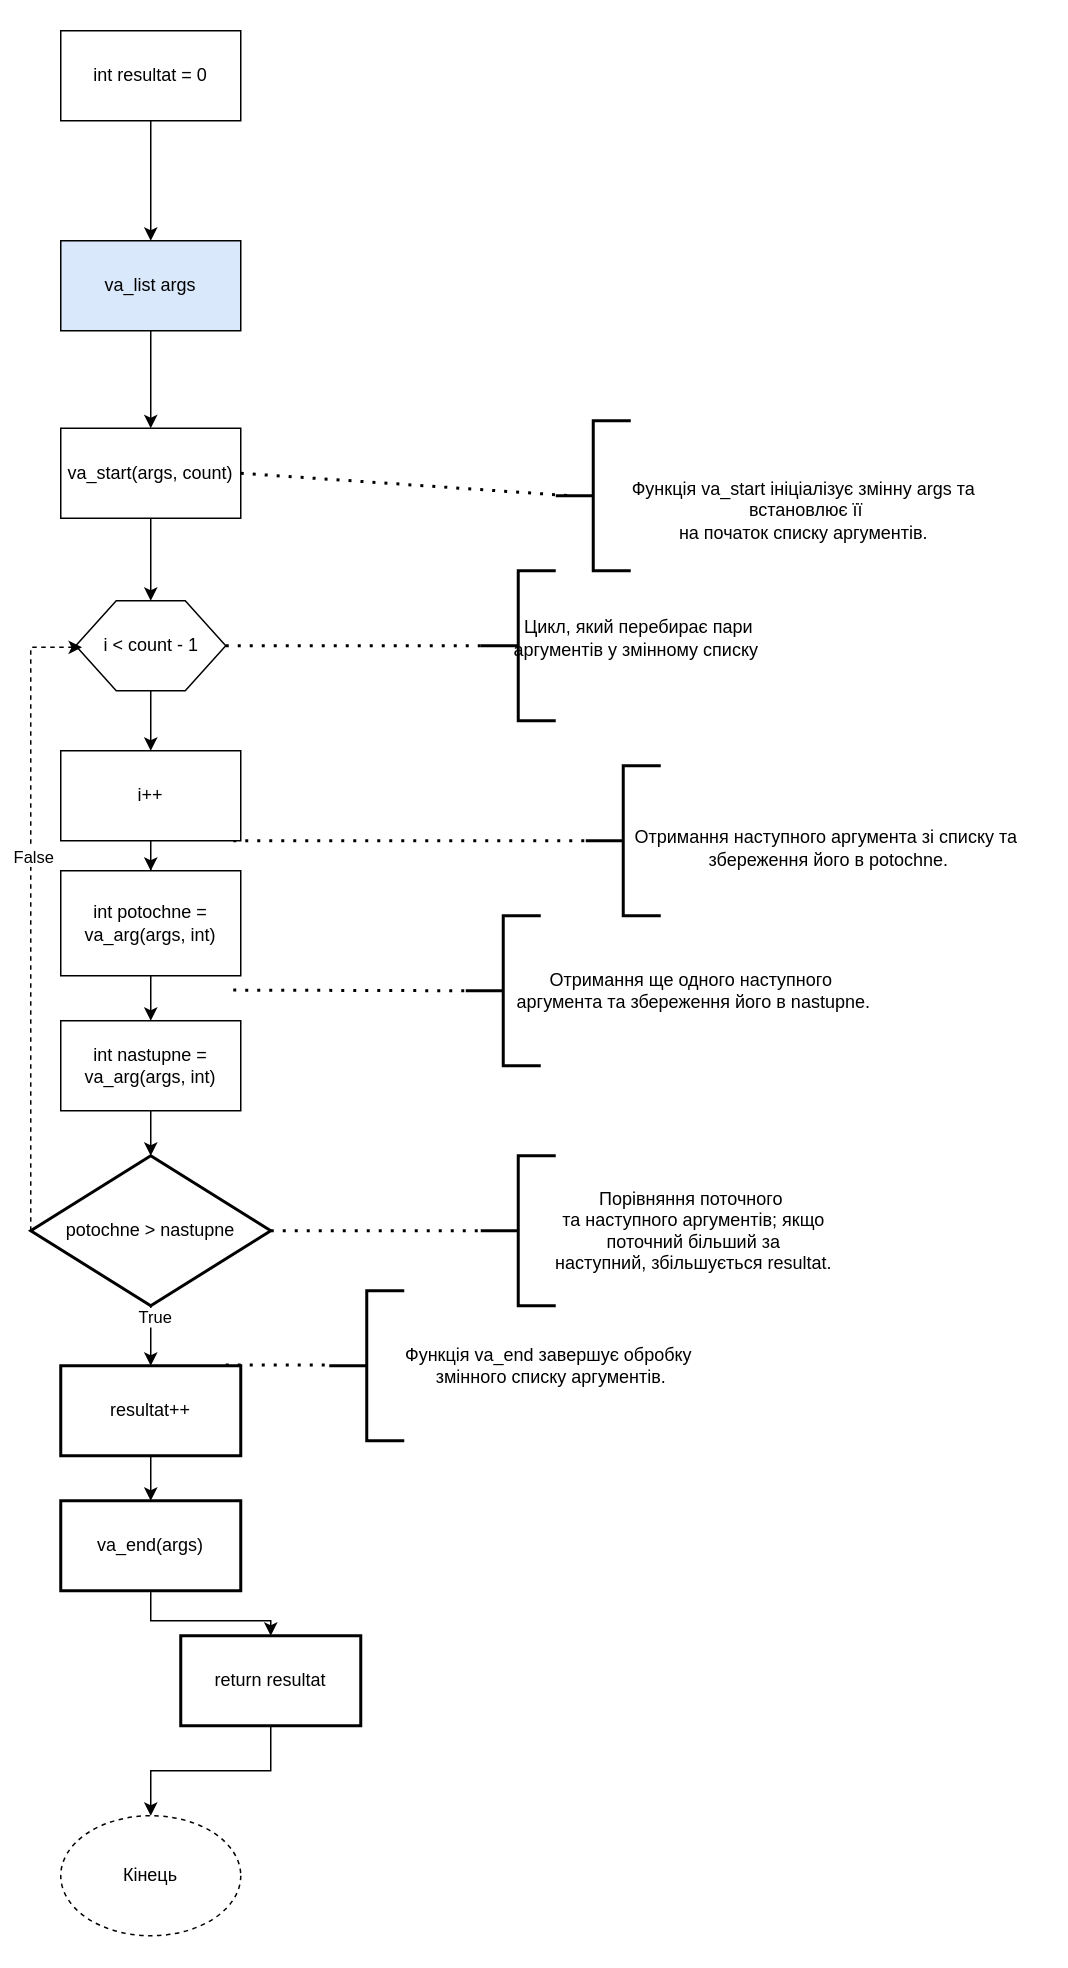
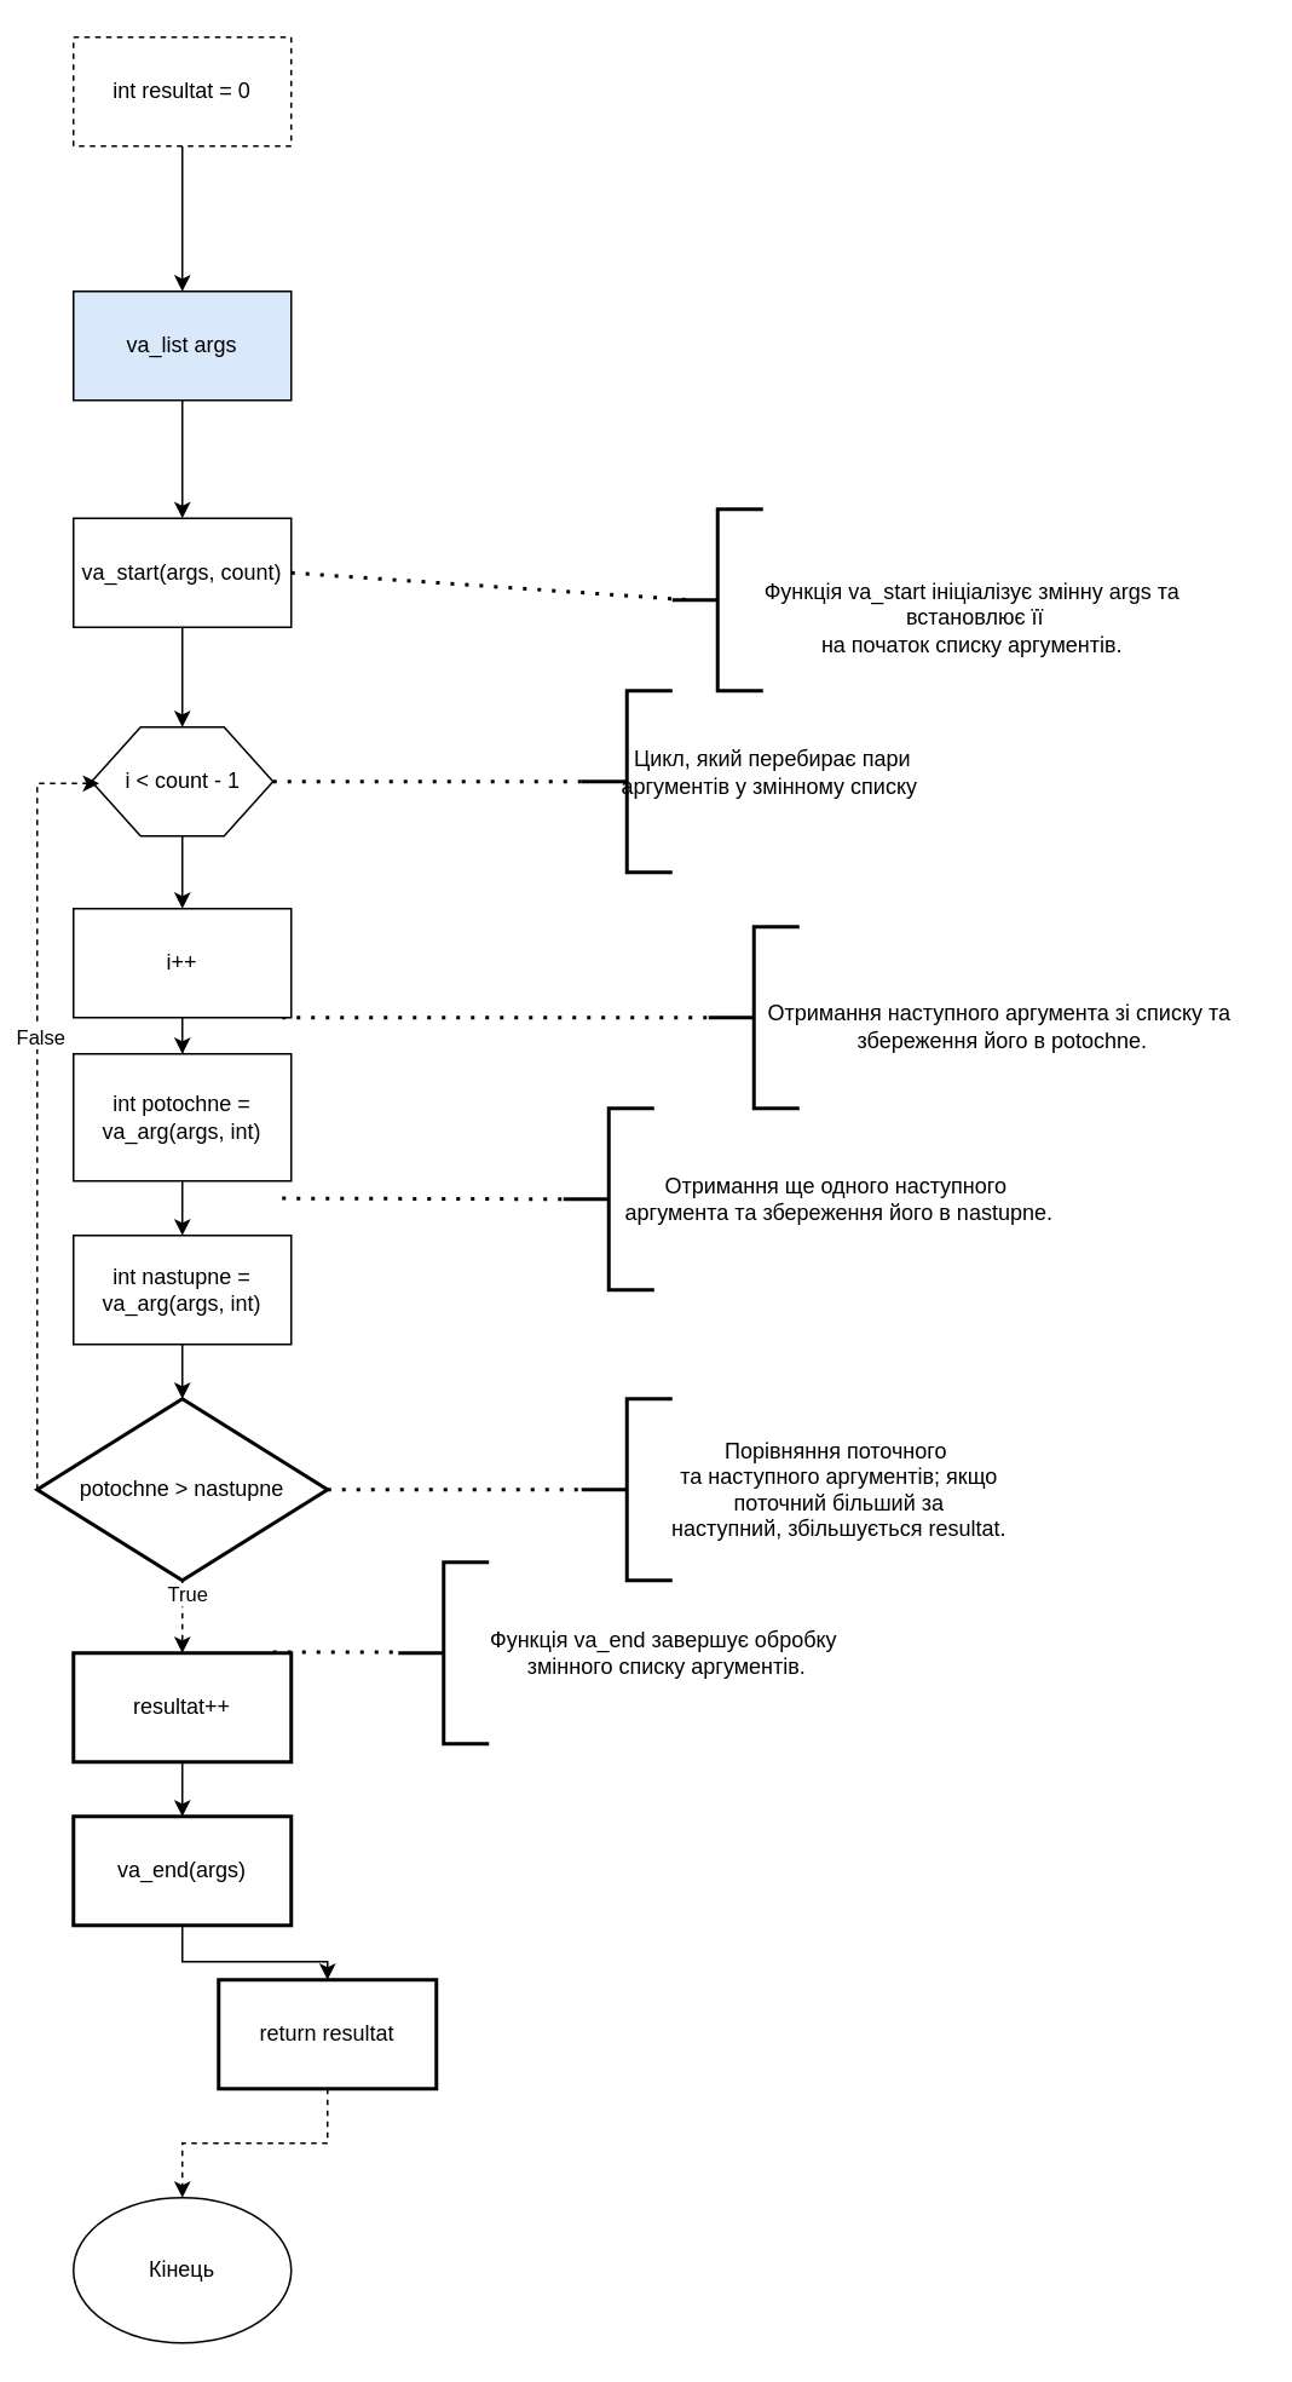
  <mxCell id="0" />
  <mxCell id="1" parent="0" />
  <mxCell id="2" value="" style="edgeStyle=orthogonalEdgeStyle;rounded=0;orthogonalLoop=1;jettySize=auto;html=1;" parent="1" source="3" target="5" edge="1"><mxGeometry relative="1" as="geometry" /></mxCell>
- <mxCell id="3" value="int resultat = 0" style="whiteSpace=wrap;html=1;" parent="1" vertex="1"><mxGeometry x="40" y="20" width="120" height="60" as="geometry" /></mxCell>
+ <mxCell id="3" value="int resultat = 0" style="whiteSpace=wrap;html=1;dashed=1;" parent="1" vertex="1"><mxGeometry x="40" y="20" width="120" height="60" as="geometry" /></mxCell>
  <mxCell id="4" value="" style="edgeStyle=orthogonalEdgeStyle;rounded=0;orthogonalLoop=1;jettySize=auto;html=1;" parent="1" source="5" target="7" edge="1"><mxGeometry relative="1" as="geometry" /></mxCell>
  <mxCell id="5" value="va_list args" style="whiteSpace=wrap;html=1;fillColor=#dae8fc;" parent="1" vertex="1"><mxGeometry x="40" y="160" width="120" height="60" as="geometry" /></mxCell>
  <mxCell id="6" value="" style="edgeStyle=orthogonalEdgeStyle;rounded=0;orthogonalLoop=1;jettySize=auto;html=1;entryX=0.5;entryY=0;entryDx=0;entryDy=0;" parent="1" source="7" target="9" edge="1"><mxGeometry relative="1" as="geometry"><mxPoint x="100" y="440" as="targetPoint" /></mxGeometry></mxCell>
  <mxCell id="7" value="va_start(args, count)" style="whiteSpace=wrap;html=1;" parent="1" vertex="1"><mxGeometry x="40" y="285" width="120" height="60" as="geometry" /></mxCell>
  <mxCell id="8" value="" style="edgeStyle=orthogonalEdgeStyle;rounded=0;orthogonalLoop=1;jettySize=auto;html=1;entryX=0.5;entryY=0;entryDx=0;entryDy=0;" parent="1" source="9" target="45" edge="1"><mxGeometry relative="1" as="geometry"><mxPoint x="100" y="580" as="targetPoint" /></mxGeometry></mxCell>
  <mxCell id="9" value="" style="verticalLabelPosition=bottom;verticalAlign=top;html=1;shape=hexagon;perimeter=hexagonPerimeter2;arcSize=6;size=0.27;" parent="1" vertex="1"><mxGeometry x="50" y="400" width="100" height="60" as="geometry" /></mxCell>
- <mxCell id="10" value="" style="edgeStyle=orthogonalEdgeStyle;rounded=0;orthogonalLoop=1;jettySize=auto;html=1;" parent="1" source="12" target="14" edge="1"><mxGeometry relative="1" as="geometry" /></mxCell>
+ <mxCell id="10" value="" style="edgeStyle=orthogonalEdgeStyle;rounded=0;orthogonalLoop=1;jettySize=auto;html=1;dashed=1;" parent="1" source="12" target="14" edge="1"><mxGeometry relative="1" as="geometry" /></mxCell>
  <mxCell id="11" value="True" style="edgeLabel;html=1;align=center;verticalAlign=middle;resizable=0;points=[];" parent="10" vertex="1" connectable="0"><mxGeometry x="-0.668" y="2" relative="1" as="geometry"><mxPoint as="offset" /></mxGeometry></mxCell>
  <mxCell id="12" value="potochne &amp;gt; nastupne" style="strokeWidth=2;html=1;shape=mxgraph.flowchart.decision;whiteSpace=wrap;" parent="1" vertex="1"><mxGeometry x="20" y="770" width="160" height="100" as="geometry" /></mxCell>
  <mxCell id="13" value="" style="edgeStyle=orthogonalEdgeStyle;rounded=0;orthogonalLoop=1;jettySize=auto;html=1;" parent="1" source="14" target="16" edge="1"><mxGeometry relative="1" as="geometry" /></mxCell>
  <mxCell id="14" value="resultat++" style="whiteSpace=wrap;html=1;strokeWidth=2;" parent="1" vertex="1"><mxGeometry x="40" y="910" width="120" height="60" as="geometry" /></mxCell>
  <mxCell id="15" value="" style="edgeStyle=orthogonalEdgeStyle;rounded=0;orthogonalLoop=1;jettySize=auto;html=1;" parent="1" source="16" target="21" edge="1"><mxGeometry relative="1" as="geometry" /></mxCell>
  <mxCell id="16" value="va_end(args)" style="whiteSpace=wrap;html=1;strokeWidth=2;" parent="1" vertex="1"><mxGeometry x="40" y="1000" width="120" height="60" as="geometry" /></mxCell>
  <mxCell id="17" value="i &amp;lt; count - 1" style="text;html=1;align=center;verticalAlign=middle;resizable=0;points=[];autosize=1;strokeColor=none;fillColor=none;" parent="1" vertex="1"><mxGeometry x="55" y="415" width="90" height="30" as="geometry" /></mxCell>
  <mxCell id="18" value="" style="endArrow=classic;html=1;rounded=0;exitX=0;exitY=0.5;exitDx=0;exitDy=0;exitPerimeter=0;entryX=-0.009;entryY=0.535;entryDx=0;entryDy=0;entryPerimeter=0;dashed=1;" parent="1" source="12" target="17" edge="1"><mxGeometry width="50" height="50" relative="1" as="geometry"><mxPoint x="-10" y="700" as="sourcePoint" /><mxPoint x="40" y="650" as="targetPoint" /><Array as="points"><mxPoint x="20" y="431" /></Array></mxGeometry></mxCell>
  <mxCell id="19" value="False" style="edgeLabel;html=1;align=center;verticalAlign=middle;resizable=0;points=[];" parent="18" vertex="1" connectable="0"><mxGeometry x="0.182" y="-1" relative="1" as="geometry"><mxPoint as="offset" /></mxGeometry></mxCell>
- <mxCell id="20" value="" style="edgeStyle=orthogonalEdgeStyle;rounded=0;orthogonalLoop=1;jettySize=auto;html=1;" edge="1" parent="1" source="21" target="46"><mxGeometry relative="1" as="geometry" /></mxCell>
+ <mxCell id="20" value="" style="edgeStyle=orthogonalEdgeStyle;rounded=0;orthogonalLoop=1;jettySize=auto;html=1;dashed=1;" edge="1" parent="1" source="21" target="46"><mxGeometry relative="1" as="geometry" /></mxCell>
  <mxCell id="21" value="return resultat" style="whiteSpace=wrap;html=1;strokeWidth=2;" parent="1" vertex="1"><mxGeometry x="120" y="1090" width="120" height="60" as="geometry" /></mxCell>
  <mxCell id="22" value="" style="strokeWidth=2;html=1;shape=mxgraph.flowchart.annotation_2;align=left;labelPosition=right;pointerEvents=1;" parent="1" vertex="1"><mxGeometry x="370" y="280" width="50" height="100" as="geometry" /></mxCell>
  <mxCell id="23" value="" style="strokeWidth=2;html=1;shape=mxgraph.flowchart.annotation_2;align=left;labelPosition=right;pointerEvents=1;" parent="1" vertex="1"><mxGeometry x="320" y="380" width="50" height="100" as="geometry" /></mxCell>
  <mxCell id="24" value="" style="strokeWidth=2;html=1;shape=mxgraph.flowchart.annotation_2;align=left;labelPosition=right;pointerEvents=1;" parent="1" vertex="1"><mxGeometry x="390" y="510" width="50" height="100" as="geometry" /></mxCell>
  <mxCell id="25" value="Функція va_start ініціалізує змінну args та&lt;br&gt;&amp;nbsp;встановлює її &lt;br&gt;на початок списку аргументів." style="text;html=1;align=center;verticalAlign=middle;resizable=0;points=[];autosize=1;strokeColor=none;fillColor=none;" parent="1" vertex="1"><mxGeometry x="410" y="310" width="250" height="60" as="geometry" /></mxCell>
  <mxCell id="26" value="" style="endArrow=none;dashed=1;html=1;dashPattern=1 3;strokeWidth=2;rounded=0;exitX=1;exitY=0.5;exitDx=0;exitDy=0;entryX=0.2;entryY=0.5;entryDx=0;entryDy=0;entryPerimeter=0;" parent="1" source="7" target="22" edge="1"><mxGeometry width="50" height="50" relative="1" as="geometry"><mxPoint x="340" y="360" as="sourcePoint" /><mxPoint x="320" y="320" as="targetPoint" /></mxGeometry></mxCell>
  <mxCell id="27" value="Цикл, який перебирає пари &lt;br&gt;аргументів у змінному списку&amp;nbsp;" style="text;html=1;align=center;verticalAlign=middle;resizable=0;points=[];autosize=1;strokeColor=none;fillColor=none;" parent="1" vertex="1"><mxGeometry x="330" y="405" width="190" height="40" as="geometry" /></mxCell>
  <mxCell id="28" value="" style="endArrow=none;dashed=1;html=1;dashPattern=1 3;strokeWidth=2;rounded=0;exitX=1;exitY=0.5;exitDx=0;exitDy=0;entryX=0.2;entryY=0.5;entryDx=0;entryDy=0;entryPerimeter=0;" parent="1" edge="1"><mxGeometry width="50" height="50" relative="1" as="geometry"><mxPoint x="150" y="430" as="sourcePoint" /><mxPoint x="320" y="430" as="targetPoint" /></mxGeometry></mxCell>
  <mxCell id="29" value="" style="edgeStyle=orthogonalEdgeStyle;rounded=0;orthogonalLoop=1;jettySize=auto;html=1;" parent="1" source="30" target="32" edge="1"><mxGeometry relative="1" as="geometry" /></mxCell>
  <mxCell id="30" value="int potochne = va_arg(args, int)" style="whiteSpace=wrap;html=1;" parent="1" vertex="1"><mxGeometry x="40" y="580" width="120" height="70" as="geometry" /></mxCell>
  <mxCell id="31" value="" style="edgeStyle=orthogonalEdgeStyle;rounded=0;orthogonalLoop=1;jettySize=auto;html=1;" parent="1" source="32" target="12" edge="1"><mxGeometry relative="1" as="geometry" /></mxCell>
  <mxCell id="32" value="int nastupne = va_arg(args, int)" style="whiteSpace=wrap;html=1;" parent="1" vertex="1"><mxGeometry x="40" y="680" width="120" height="60" as="geometry" /></mxCell>
  <mxCell id="33" value="Отримання наступного аргумента зі списку та&lt;br&gt;&amp;nbsp;збереження його в potochne." style="text;html=1;align=center;verticalAlign=middle;resizable=0;points=[];autosize=1;strokeColor=none;fillColor=none;" parent="1" vertex="1"><mxGeometry x="410" y="545" width="280" height="40" as="geometry" /></mxCell>
  <mxCell id="34" value="" style="endArrow=none;dashed=1;html=1;dashPattern=1 3;strokeWidth=2;rounded=0;exitX=1;exitY=0.5;exitDx=0;exitDy=0;" parent="1" edge="1"><mxGeometry width="50" height="50" relative="1" as="geometry"><mxPoint x="155" y="560" as="sourcePoint" /><mxPoint x="390" y="560" as="targetPoint" /><Array as="points" /></mxGeometry></mxCell>
  <mxCell id="35" value="" style="strokeWidth=2;html=1;shape=mxgraph.flowchart.annotation_2;align=left;labelPosition=right;pointerEvents=1;" parent="1" vertex="1"><mxGeometry x="310" y="610" width="50" height="100" as="geometry" /></mxCell>
  <mxCell id="36" value="Отримання ще одного наступного&lt;br&gt;&amp;nbsp;аргумента та збереження його в nastupne." style="text;html=1;align=center;verticalAlign=middle;resizable=0;points=[];autosize=1;strokeColor=none;fillColor=none;" parent="1" vertex="1"><mxGeometry x="330" y="640" width="260" height="40" as="geometry" /></mxCell>
  <mxCell id="37" value="" style="endArrow=none;dashed=1;html=1;dashPattern=1 3;strokeWidth=2;rounded=0;exitX=1;exitY=0.5;exitDx=0;exitDy=0;" parent="1" edge="1"><mxGeometry width="50" height="50" relative="1" as="geometry"><mxPoint x="155" y="659.57" as="sourcePoint" /><mxPoint x="310" y="660" as="targetPoint" /><Array as="points" /></mxGeometry></mxCell>
  <mxCell id="38" value="Порівняння поточного&lt;br&gt;&amp;nbsp;та наступного аргументів; якщо&lt;br&gt;&amp;nbsp;поточний більший за&lt;br&gt;&amp;nbsp;наступний, збільшується resultat." style="text;html=1;align=center;verticalAlign=middle;resizable=0;points=[];autosize=1;strokeColor=none;fillColor=none;" parent="1" vertex="1"><mxGeometry x="355" y="785" width="210" height="70" as="geometry" /></mxCell>
  <mxCell id="39" value="" style="strokeWidth=2;html=1;shape=mxgraph.flowchart.annotation_2;align=left;labelPosition=right;pointerEvents=1;" parent="1" vertex="1"><mxGeometry x="320" y="770" width="50" height="100" as="geometry" /></mxCell>
  <mxCell id="40" value="" style="endArrow=none;dashed=1;html=1;dashPattern=1 3;strokeWidth=2;rounded=0;exitX=1;exitY=0.5;exitDx=0;exitDy=0;exitPerimeter=0;entryX=0;entryY=0.5;entryDx=0;entryDy=0;entryPerimeter=0;" parent="1" source="12" target="39" edge="1"><mxGeometry width="50" height="50" relative="1" as="geometry"><mxPoint x="180" y="790" as="sourcePoint" /><mxPoint x="310" y="789" as="targetPoint" /><Array as="points" /></mxGeometry></mxCell>
  <mxCell id="41" value="Функція va_end завершує обробку&lt;br&gt;&amp;nbsp;змінного списку аргументів." style="text;html=1;align=center;verticalAlign=middle;resizable=0;points=[];autosize=1;strokeColor=none;fillColor=none;" parent="1" vertex="1"><mxGeometry x="260" y="890" width="210" height="40" as="geometry" /></mxCell>
  <mxCell id="42" value="" style="strokeWidth=2;html=1;shape=mxgraph.flowchart.annotation_2;align=left;labelPosition=right;pointerEvents=1;" parent="1" vertex="1"><mxGeometry x="219" y="860" width="50" height="100" as="geometry" /></mxCell>
  <mxCell id="43" value="" style="endArrow=none;dashed=1;html=1;dashPattern=1 3;strokeWidth=2;rounded=0;exitX=1;exitY=0.5;exitDx=0;exitDy=0;exitPerimeter=0;entryX=0;entryY=0.5;entryDx=0;entryDy=0;entryPerimeter=0;" parent="1" edge="1"><mxGeometry width="50" height="50" relative="1" as="geometry"><mxPoint x="150" y="909.57" as="sourcePoint" /><mxPoint x="219" y="909.57" as="targetPoint" /><Array as="points" /></mxGeometry></mxCell>
  <mxCell id="44" value="" style="edgeStyle=orthogonalEdgeStyle;rounded=0;orthogonalLoop=1;jettySize=auto;html=1;" parent="1" source="45" target="30" edge="1"><mxGeometry relative="1" as="geometry" /></mxCell>
  <mxCell id="45" value="i++" style="rounded=0;whiteSpace=wrap;html=1;" parent="1" vertex="1"><mxGeometry x="40" y="500" width="120" height="60" as="geometry" /></mxCell>
- <mxCell id="46" value="Кінець" style="ellipse;whiteSpace=wrap;html=1;dashed=1;" vertex="1" parent="1"><mxGeometry x="40" y="1210" width="120" height="80" as="geometry" /></mxCell>
+ <mxCell id="46" value="Кінець" style="ellipse;whiteSpace=wrap;html=1;" vertex="1" parent="1"><mxGeometry x="40" y="1210" width="120" height="80" as="geometry" /></mxCell>
